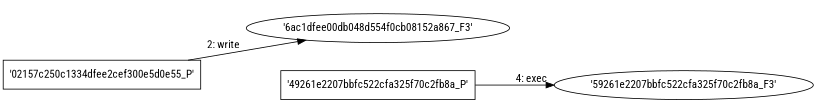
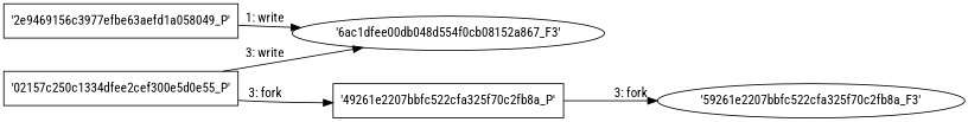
  digraph {
    engine=neato
    fixedsize=false
    fontname="Roboto Condensed"
    fontsize=10
    nodesep=0.3
    rankdir=LR
    ranksep=0
    splines=true
    node [fontname="Roboto Condensed" node_type=Process shape=box]
    edge [fontname="Roboto Condensed"]
    "'6ac1dfee00db048d554f0cb08152a867_F3'" [node_type=file shape=ellipse]
+   "'2e9469156c3977efbe63aefd1a058049_P'"
    n3 [label="'02157c250c1334dfee2cef300e5d0e55_P'"]
    "'49261e2207bbfc522cfa325f70c2fb8a_P'"
    n5 [label="'59261e2207bbfc522cfa325f70c2fb8a_F3'" node_type=File shape=ellipse]
-   n3 -> "'6ac1dfee00db048d554f0cb08152a867_F3'" [label="2: write"]
-   "'49261e2207bbfc522cfa325f70c2fb8a_P'" -> n5 [label="4: exec"]
+   "'2e9469156c3977efbe63aefd1a058049_P'" -> "'6ac1dfee00db048d554f0cb08152a867_F3'" [label="1: write"]
+   n3 -> "'6ac1dfee00db048d554f0cb08152a867_F3'" [label="3: write"]
+   n3 -> "'49261e2207bbfc522cfa325f70c2fb8a_P'" [label="3: fork"]
+   "'49261e2207bbfc522cfa325f70c2fb8a_P'" -> n5 [label="3: fork"]
  }
